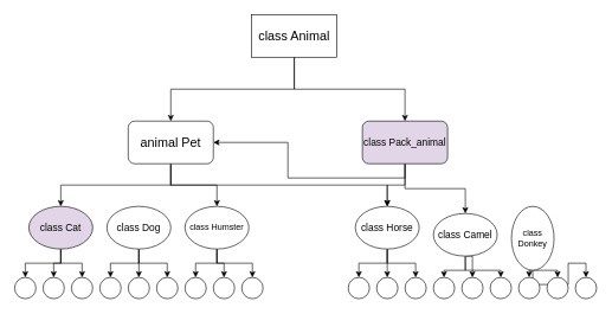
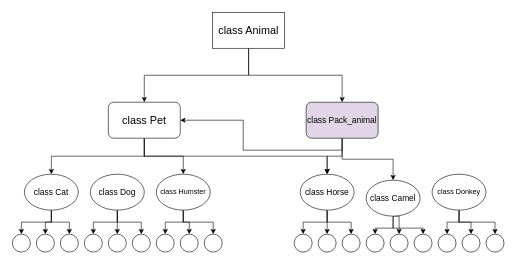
  <mxCell id="0" />
  <mxCell id="1" parent="0" />
  <mxCell id="2" style="edgeStyle=orthogonalEdgeStyle;rounded=0;orthogonalLoop=1;jettySize=auto;html=1;exitX=0.5;exitY=1;exitDx=0;exitDy=0;" parent="1" source="4" target="8" edge="1"><mxGeometry relative="1" as="geometry" /></mxCell>
  <mxCell id="3" style="edgeStyle=orthogonalEdgeStyle;rounded=0;orthogonalLoop=1;jettySize=auto;html=1;exitX=0.5;exitY=1;exitDx=0;exitDy=0;" parent="1" source="4" target="12" edge="1"><mxGeometry relative="1" as="geometry"><Array as="points"><mxPoint x="414" y="125" /><mxPoint x="570" y="125" /></Array></mxGeometry></mxCell>
  <mxCell id="4" value="&lt;font style=&quot;font-size: 18px;&quot;&gt;class Animal&lt;/font&gt;" style="rounded=0;whiteSpace=wrap;html=1;" parent="1" vertex="1"><mxGeometry x="354" y="20" width="120" height="60" as="geometry" /></mxCell>
  <mxCell id="5" style="edgeStyle=orthogonalEdgeStyle;rounded=0;orthogonalLoop=1;jettySize=auto;html=1;exitX=0.5;exitY=1;exitDx=0;exitDy=0;entryX=0.5;entryY=0;entryDx=0;entryDy=0;" parent="1" source="8" target="16" edge="1"><mxGeometry relative="1" as="geometry" /></mxCell>
  <mxCell id="6" style="edgeStyle=orthogonalEdgeStyle;rounded=0;orthogonalLoop=1;jettySize=auto;html=1;exitX=0.5;exitY=1;exitDx=0;exitDy=0;entryX=0.5;entryY=0;entryDx=0;entryDy=0;" parent="1" source="8" target="24" edge="1"><mxGeometry relative="1" as="geometry" /></mxCell>
  <mxCell id="7" style="edgeStyle=orthogonalEdgeStyle;rounded=0;orthogonalLoop=1;jettySize=auto;html=1;exitX=0.5;exitY=1;exitDx=0;exitDy=0;" parent="1" source="8" target="28" edge="1"><mxGeometry relative="1" as="geometry" /></mxCell>
- <mxCell id="8" value="&lt;font style=&quot;font-size: 18px;&quot;&gt;animal Pet&lt;/font&gt;" style="rounded=1;whiteSpace=wrap;html=1;" parent="1" vertex="1"><mxGeometry x="180" y="170" width="120" height="60" as="geometry" /></mxCell>
+ <mxCell id="8" value="&lt;font style=&quot;font-size: 18px;&quot;&gt;class Pet&lt;/font&gt;" style="rounded=1;whiteSpace=wrap;html=1;" parent="1" vertex="1"><mxGeometry x="180" y="170" width="120" height="60" as="geometry" /></mxCell>
  <mxCell id="9" style="edgeStyle=orthogonalEdgeStyle;rounded=0;orthogonalLoop=1;jettySize=auto;html=1;exitX=0.5;exitY=1;exitDx=0;exitDy=0;" parent="1" source="12" target="8" edge="1"><mxGeometry relative="1" as="geometry" /></mxCell>
  <mxCell id="10" style="edgeStyle=orthogonalEdgeStyle;rounded=0;orthogonalLoop=1;jettySize=auto;html=1;exitX=0.5;exitY=1;exitDx=0;exitDy=0;" parent="1" source="12" target="28" edge="1"><mxGeometry relative="1" as="geometry" /></mxCell>
  <mxCell id="11" style="edgeStyle=orthogonalEdgeStyle;rounded=0;orthogonalLoop=1;jettySize=auto;html=1;exitX=0.5;exitY=1;exitDx=0;exitDy=0;entryX=0.5;entryY=0;entryDx=0;entryDy=0;" parent="1" source="12" target="32" edge="1"><mxGeometry relative="1" as="geometry" /></mxCell>
  <mxCell id="12" value="&lt;font style=&quot;font-size: 14px;&quot;&gt;class Pack_animal&lt;/font&gt;" style="rounded=1;whiteSpace=wrap;html=1;fillColor=#e1d5e7;" parent="1" vertex="1"><mxGeometry x="510" y="170" width="120" height="60" as="geometry" /></mxCell>
  <mxCell id="13" style="edgeStyle=orthogonalEdgeStyle;rounded=0;orthogonalLoop=1;jettySize=auto;html=1;exitX=0.5;exitY=1;exitDx=0;exitDy=0;entryX=0.5;entryY=0;entryDx=0;entryDy=0;" parent="1" source="16" target="37" edge="1"><mxGeometry relative="1" as="geometry" /></mxCell>
  <mxCell id="14" style="edgeStyle=orthogonalEdgeStyle;rounded=0;orthogonalLoop=1;jettySize=auto;html=1;exitX=0.5;exitY=1;exitDx=0;exitDy=0;entryX=0.5;entryY=0;entryDx=0;entryDy=0;" parent="1" source="16" target="38" edge="1"><mxGeometry relative="1" as="geometry" /></mxCell>
  <mxCell id="15" style="edgeStyle=orthogonalEdgeStyle;rounded=0;orthogonalLoop=1;jettySize=auto;html=1;exitX=0.5;exitY=1;exitDx=0;exitDy=0;entryX=0.5;entryY=0;entryDx=0;entryDy=0;" parent="1" source="16" target="39" edge="1"><mxGeometry relative="1" as="geometry" /></mxCell>
- <mxCell id="16" value="&lt;font style=&quot;font-size: 14px;&quot;&gt;class Cat&lt;/font&gt;" style="ellipse;whiteSpace=wrap;html=1;fillColor=#e1d5e7;" parent="1" vertex="1"><mxGeometry x="40" y="290" width="90" height="60" as="geometry" /></mxCell>
+ <mxCell id="16" value="&lt;font style=&quot;font-size: 14px;&quot;&gt;class Cat&lt;/font&gt;" style="ellipse;whiteSpace=wrap;html=1;" parent="1" vertex="1"><mxGeometry x="40" y="290" width="90" height="60" as="geometry" /></mxCell>
  <mxCell id="17" style="edgeStyle=orthogonalEdgeStyle;rounded=0;orthogonalLoop=1;jettySize=auto;html=1;exitX=0.5;exitY=1;exitDx=0;exitDy=0;entryX=0.5;entryY=0;entryDx=0;entryDy=0;" parent="1" source="20" target="40" edge="1"><mxGeometry relative="1" as="geometry" /></mxCell>
  <mxCell id="18" style="edgeStyle=orthogonalEdgeStyle;rounded=0;orthogonalLoop=1;jettySize=auto;html=1;exitX=0.5;exitY=1;exitDx=0;exitDy=0;entryX=0.5;entryY=0;entryDx=0;entryDy=0;" parent="1" source="20" target="42" edge="1"><mxGeometry relative="1" as="geometry" /></mxCell>
  <mxCell id="19" style="edgeStyle=orthogonalEdgeStyle;rounded=0;orthogonalLoop=1;jettySize=auto;html=1;exitX=0.5;exitY=1;exitDx=0;exitDy=0;entryX=0.5;entryY=0;entryDx=0;entryDy=0;" parent="1" source="20" target="41" edge="1"><mxGeometry relative="1" as="geometry" /></mxCell>
  <mxCell id="20" value="&lt;font style=&quot;font-size: 14px;&quot;&gt;class Dog&lt;/font&gt;" style="ellipse;whiteSpace=wrap;html=1;" parent="1" vertex="1"><mxGeometry x="150" y="290" width="90" height="60" as="geometry" /></mxCell>
  <mxCell id="21" style="edgeStyle=orthogonalEdgeStyle;rounded=0;orthogonalLoop=1;jettySize=auto;html=1;exitX=0.5;exitY=1;exitDx=0;exitDy=0;entryX=0.5;entryY=0;entryDx=0;entryDy=0;" parent="1" source="24" target="43" edge="1"><mxGeometry relative="1" as="geometry" /></mxCell>
  <mxCell id="22" style="edgeStyle=orthogonalEdgeStyle;rounded=0;orthogonalLoop=1;jettySize=auto;html=1;exitX=0.5;exitY=1;exitDx=0;exitDy=0;entryX=0.5;entryY=0;entryDx=0;entryDy=0;" parent="1" source="24" target="44" edge="1"><mxGeometry relative="1" as="geometry" /></mxCell>
  <mxCell id="23" style="edgeStyle=orthogonalEdgeStyle;rounded=0;orthogonalLoop=1;jettySize=auto;html=1;exitX=0.5;exitY=1;exitDx=0;exitDy=0;entryX=0.5;entryY=0;entryDx=0;entryDy=0;" parent="1" source="24" target="45" edge="1"><mxGeometry relative="1" as="geometry" /></mxCell>
  <mxCell id="24" value="&lt;font style=&quot;font-size: 12px;&quot;&gt;class Humster&lt;/font&gt;" style="ellipse;whiteSpace=wrap;html=1;" parent="1" vertex="1"><mxGeometry x="260" y="290" width="90" height="60" as="geometry" /></mxCell>
  <mxCell id="25" style="edgeStyle=orthogonalEdgeStyle;rounded=0;orthogonalLoop=1;jettySize=auto;html=1;exitX=0.5;exitY=1;exitDx=0;exitDy=0;entryX=0.5;entryY=0;entryDx=0;entryDy=0;" parent="1" source="28" target="46" edge="1"><mxGeometry relative="1" as="geometry" /></mxCell>
  <mxCell id="26" style="edgeStyle=orthogonalEdgeStyle;rounded=0;orthogonalLoop=1;jettySize=auto;html=1;exitX=0.5;exitY=1;exitDx=0;exitDy=0;entryX=0.5;entryY=0;entryDx=0;entryDy=0;" parent="1" source="28" target="47" edge="1"><mxGeometry relative="1" as="geometry" /></mxCell>
  <mxCell id="27" style="edgeStyle=orthogonalEdgeStyle;rounded=0;orthogonalLoop=1;jettySize=auto;html=1;exitX=0.5;exitY=1;exitDx=0;exitDy=0;entryX=0.5;entryY=0;entryDx=0;entryDy=0;" parent="1" source="28" target="48" edge="1"><mxGeometry relative="1" as="geometry" /></mxCell>
  <mxCell id="28" value="&lt;font style=&quot;font-size: 14px;&quot;&gt;class Horse&lt;/font&gt;" style="ellipse;whiteSpace=wrap;html=1;" parent="1" vertex="1"><mxGeometry x="500" y="290" width="90" height="60" as="geometry" /></mxCell>
  <mxCell id="29" style="edgeStyle=orthogonalEdgeStyle;rounded=0;orthogonalLoop=1;jettySize=auto;html=1;exitX=0.5;exitY=1;exitDx=0;exitDy=0;entryX=0.5;entryY=0;entryDx=0;entryDy=0;" parent="1" source="32" target="50" edge="1"><mxGeometry relative="1" as="geometry" /></mxCell>
  <mxCell id="30" style="edgeStyle=orthogonalEdgeStyle;rounded=0;orthogonalLoop=1;jettySize=auto;html=1;exitX=0.5;exitY=1;exitDx=0;exitDy=0;entryX=0.5;entryY=0;entryDx=0;entryDy=0;" parent="1" source="32" target="49" edge="1"><mxGeometry relative="1" as="geometry" /></mxCell>
  <mxCell id="31" style="edgeStyle=orthogonalEdgeStyle;rounded=0;orthogonalLoop=1;jettySize=auto;html=1;exitX=0.5;exitY=1;exitDx=0;exitDy=0;entryX=0.5;entryY=0;entryDx=0;entryDy=0;" parent="1" source="32" target="51" edge="1"><mxGeometry relative="1" as="geometry" /></mxCell>
  <mxCell id="32" value="&lt;font style=&quot;font-size: 14px;&quot;&gt;class Camel&lt;/font&gt;" style="ellipse;whiteSpace=wrap;html=1;" parent="1" vertex="1"><mxGeometry x="610" y="300" width="90" height="60" as="geometry" /></mxCell>
  <mxCell id="33" style="edgeStyle=orthogonalEdgeStyle;rounded=0;orthogonalLoop=1;jettySize=auto;html=1;exitX=0.5;exitY=1;exitDx=0;exitDy=0;entryX=0.5;entryY=0;entryDx=0;entryDy=0;" parent="1" source="36" target="52" edge="1"><mxGeometry relative="1" as="geometry" /></mxCell>
  <mxCell id="34" style="edgeStyle=orthogonalEdgeStyle;rounded=0;orthogonalLoop=1;jettySize=auto;html=1;exitX=0.5;exitY=1;exitDx=0;exitDy=0;entryX=0.5;entryY=0;entryDx=0;entryDy=0;" parent="1" source="36" target="54" edge="1"><mxGeometry relative="1" as="geometry" /></mxCell>
  <mxCell id="35" style="edgeStyle=orthogonalEdgeStyle;rounded=0;orthogonalLoop=1;jettySize=auto;html=1;exitX=0.5;exitY=1;exitDx=0;exitDy=0;entryX=0.5;entryY=0;entryDx=0;entryDy=0;" parent="1" source="36" target="53" edge="1"><mxGeometry relative="1" as="geometry" /></mxCell>
- <mxCell id="36" value="class Donkey" style="ellipse;whiteSpace=wrap;html=1;" parent="1" vertex="1"><mxGeometry x="720" y="290" width="60" height="90" as="geometry" /></mxCell>
+ <mxCell id="36" value="class Donkey" style="ellipse;whiteSpace=wrap;html=1;" parent="1" vertex="1"><mxGeometry x="720" y="290" width="90" height="60" as="geometry" /></mxCell>
  <mxCell id="37" value="" style="ellipse;whiteSpace=wrap;html=1;aspect=fixed;" parent="1" vertex="1"><mxGeometry x="20" y="390" width="30" height="30" as="geometry" /></mxCell>
  <mxCell id="38" value="" style="ellipse;whiteSpace=wrap;html=1;aspect=fixed;" parent="1" vertex="1"><mxGeometry x="60" y="390" width="30" height="30" as="geometry" /></mxCell>
  <mxCell id="39" value="" style="ellipse;whiteSpace=wrap;html=1;aspect=fixed;" parent="1" vertex="1"><mxGeometry x="100" y="390" width="30" height="30" as="geometry" /></mxCell>
  <mxCell id="40" value="" style="ellipse;whiteSpace=wrap;html=1;aspect=fixed;" parent="1" vertex="1"><mxGeometry x="140" y="390" width="30" height="30" as="geometry" /></mxCell>
  <mxCell id="41" value="" style="ellipse;whiteSpace=wrap;html=1;aspect=fixed;" parent="1" vertex="1"><mxGeometry x="180" y="390" width="30" height="30" as="geometry" /></mxCell>
  <mxCell id="42" value="" style="ellipse;whiteSpace=wrap;html=1;aspect=fixed;" parent="1" vertex="1"><mxGeometry x="220" y="390" width="30" height="30" as="geometry" /></mxCell>
  <mxCell id="43" value="" style="ellipse;whiteSpace=wrap;html=1;aspect=fixed;" parent="1" vertex="1"><mxGeometry x="260" y="390" width="30" height="30" as="geometry" /></mxCell>
  <mxCell id="44" value="" style="ellipse;whiteSpace=wrap;html=1;aspect=fixed;" parent="1" vertex="1"><mxGeometry x="300" y="390" width="30" height="30" as="geometry" /></mxCell>
  <mxCell id="45" value="" style="ellipse;whiteSpace=wrap;html=1;aspect=fixed;" parent="1" vertex="1"><mxGeometry x="340" y="390" width="30" height="30" as="geometry" /></mxCell>
  <mxCell id="46" value="" style="ellipse;whiteSpace=wrap;html=1;aspect=fixed;" parent="1" vertex="1"><mxGeometry x="490" y="390" width="30" height="30" as="geometry" /></mxCell>
  <mxCell id="47" value="" style="ellipse;whiteSpace=wrap;html=1;aspect=fixed;" parent="1" vertex="1"><mxGeometry x="530" y="390" width="30" height="30" as="geometry" /></mxCell>
  <mxCell id="48" value="" style="ellipse;whiteSpace=wrap;html=1;aspect=fixed;" parent="1" vertex="1"><mxGeometry x="570" y="390" width="30" height="30" as="geometry" /></mxCell>
  <mxCell id="49" value="" style="ellipse;whiteSpace=wrap;html=1;aspect=fixed;" parent="1" vertex="1"><mxGeometry x="610" y="390" width="30" height="30" as="geometry" /></mxCell>
  <mxCell id="50" value="" style="ellipse;whiteSpace=wrap;html=1;aspect=fixed;" parent="1" vertex="1"><mxGeometry x="650" y="390" width="30" height="30" as="geometry" /></mxCell>
  <mxCell id="51" value="" style="ellipse;whiteSpace=wrap;html=1;aspect=fixed;" parent="1" vertex="1"><mxGeometry x="690" y="390" width="30" height="30" as="geometry" /></mxCell>
  <mxCell id="52" value="" style="ellipse;whiteSpace=wrap;html=1;aspect=fixed;" parent="1" vertex="1"><mxGeometry x="730" y="390" width="30" height="30" as="geometry" /></mxCell>
  <mxCell id="53" value="" style="ellipse;whiteSpace=wrap;html=1;aspect=fixed;" parent="1" vertex="1"><mxGeometry x="770" y="390" width="30" height="30" as="geometry" /></mxCell>
  <mxCell id="54" value="" style="ellipse;whiteSpace=wrap;html=1;aspect=fixed;" parent="1" vertex="1"><mxGeometry x="810" y="390" width="30" height="30" as="geometry" /></mxCell>
